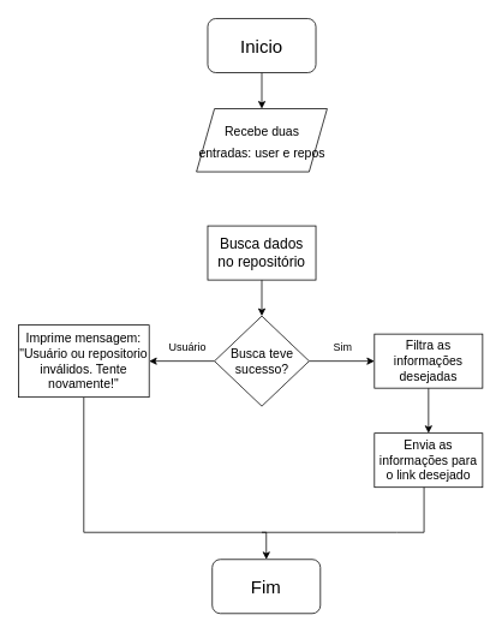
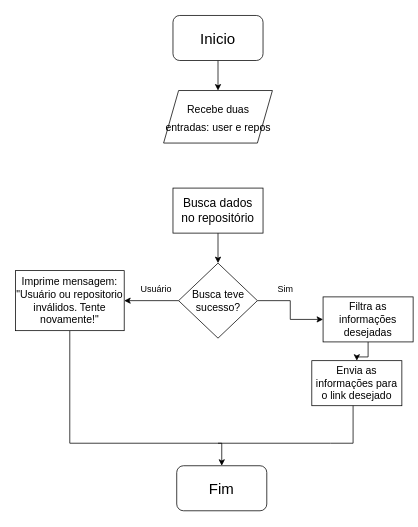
  <mxCell id="0" />
  <mxCell id="1" parent="0" />
  <mxCell id="2" value="" style="edgeStyle=orthogonalEdgeStyle;rounded=0;orthogonalLoop=1;jettySize=auto;html=1;" edge="1" parent="1" source="3" target="4"><mxGeometry relative="1" as="geometry" /></mxCell>
  <mxCell id="3" value="Inicio" style="rounded=1;whiteSpace=wrap;html=1;fontSize=20;" vertex="1" parent="1"><mxGeometry x="230" y="20" width="120" height="60" as="geometry" /></mxCell>
  <mxCell id="4" value="&lt;font style=&quot;font-size: 14px;&quot;&gt;Recebe duas &lt;font style=&quot;font-size: 14px;&quot;&gt;entradas: user e repos&lt;/font&gt;&lt;font style=&quot;font-size: 14px;&quot;&gt;&lt;br&gt;&lt;/font&gt;&lt;/font&gt;" style="shape=parallelogram;perimeter=parallelogramPerimeter;whiteSpace=wrap;html=1;fixedSize=1;fontSize=20;" vertex="1" parent="1"><mxGeometry x="217.5" y="120" width="145" height="70" as="geometry" /></mxCell>
  <mxCell id="5" value="" style="edgeStyle=orthogonalEdgeStyle;rounded=0;orthogonalLoop=1;jettySize=auto;html=1;" edge="1" parent="1" source="6" target="9"><mxGeometry relative="1" as="geometry" /></mxCell>
  <mxCell id="6" value="&lt;div style=&quot;font-size: 16px;&quot;&gt;Busca dados &lt;br style=&quot;font-size: 16px;&quot;&gt;&lt;/div&gt;no repositório" style="whiteSpace=wrap;html=1;fontSize=16;" vertex="1" parent="1"><mxGeometry x="230" y="250" width="120" height="60" as="geometry" /></mxCell>
  <mxCell id="7" value="" style="edgeStyle=orthogonalEdgeStyle;rounded=0;orthogonalLoop=1;jettySize=auto;html=1;" edge="1" parent="1" source="9" target="11"><mxGeometry relative="1" as="geometry" /></mxCell>
  <mxCell id="8" value="" style="edgeStyle=orthogonalEdgeStyle;rounded=0;orthogonalLoop=1;jettySize=auto;html=1;" edge="1" parent="1" source="9" target="14"><mxGeometry relative="1" as="geometry" /></mxCell>
  <mxCell id="9" value="Busca teve sucesso?" style="rhombus;whiteSpace=wrap;html=1;fontSize=14;" vertex="1" parent="1"><mxGeometry x="237.5" y="350" width="105" height="100" as="geometry" /></mxCell>
  <mxCell id="10" style="edgeStyle=orthogonalEdgeStyle;rounded=0;orthogonalLoop=1;jettySize=auto;html=1;exitX=0.5;exitY=1;exitDx=0;exitDy=0;entryX=0.5;entryY=0;entryDx=0;entryDy=0;" edge="1" parent="1" source="11" target="17"><mxGeometry relative="1" as="geometry"><Array as="points"><mxPoint x="93" y="590" /><mxPoint x="295" y="590" /></Array></mxGeometry></mxCell>
  <mxCell id="11" value="Imprime mensagem: &quot;Usuário ou repositorio inválidos. Tente novamente!&quot;" style="whiteSpace=wrap;html=1;fontSize=14;" vertex="1" parent="1"><mxGeometry x="20" y="360" width="145" height="80" as="geometry" /></mxCell>
  <mxCell id="12" value="Usuário" style="text;html=1;strokeColor=none;fillColor=none;align=center;verticalAlign=middle;whiteSpace=wrap;rounded=0;" vertex="1" parent="1"><mxGeometry x="177.5" y="370" width="60" height="30" as="geometry" /></mxCell>
  <mxCell id="13" value="" style="edgeStyle=orthogonalEdgeStyle;rounded=0;orthogonalLoop=1;jettySize=auto;html=1;" edge="1" parent="1" source="14" target="16"><mxGeometry relative="1" as="geometry" /></mxCell>
- <mxCell id="14" value="Filtra as informações desejadas" style="whiteSpace=wrap;html=1;fontSize=14;" vertex="1" parent="1"><mxGeometry x="415" y="370" width="120" height="60" as="geometry" /></mxCell>
+ <mxCell id="14" value="Filtra as informações desejadas" style="whiteSpace=wrap;html=1;fontSize=14;" vertex="1" parent="1"><mxGeometry x="430" y="395" width="120" height="60" as="geometry" /></mxCell>
  <mxCell id="15" value="&lt;div&gt;Sim&lt;/div&gt;" style="text;html=1;strokeColor=none;fillColor=none;align=center;verticalAlign=middle;whiteSpace=wrap;rounded=0;" vertex="1" parent="1"><mxGeometry x="350" y="370" width="60" height="30" as="geometry" /></mxCell>
  <mxCell id="16" value="Envia as informações para o link desejado" style="whiteSpace=wrap;html=1;fontSize=14;" vertex="1" parent="1"><mxGeometry x="415" y="480" width="120" height="60" as="geometry" /></mxCell>
  <mxCell id="17" value="Fim" style="rounded=1;whiteSpace=wrap;html=1;fontSize=20;" vertex="1" parent="1"><mxGeometry x="235" y="620" width="120" height="60" as="geometry" /></mxCell>
  <mxCell id="18" value="" style="endArrow=none;html=1;rounded=0;" edge="1" parent="1"><mxGeometry width="50" height="50" relative="1" as="geometry"><mxPoint x="290" y="590" as="sourcePoint" /><mxPoint x="470" y="540" as="targetPoint" /><Array as="points"><mxPoint x="440" y="590" /><mxPoint x="470" y="590" /></Array></mxGeometry></mxCell>
